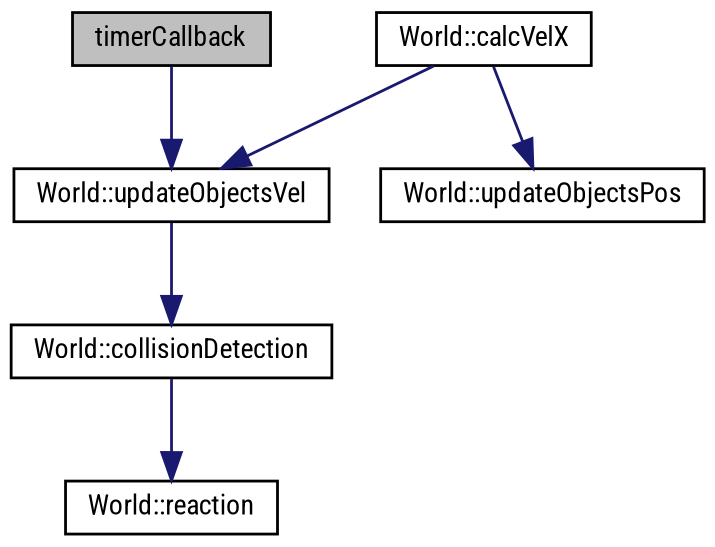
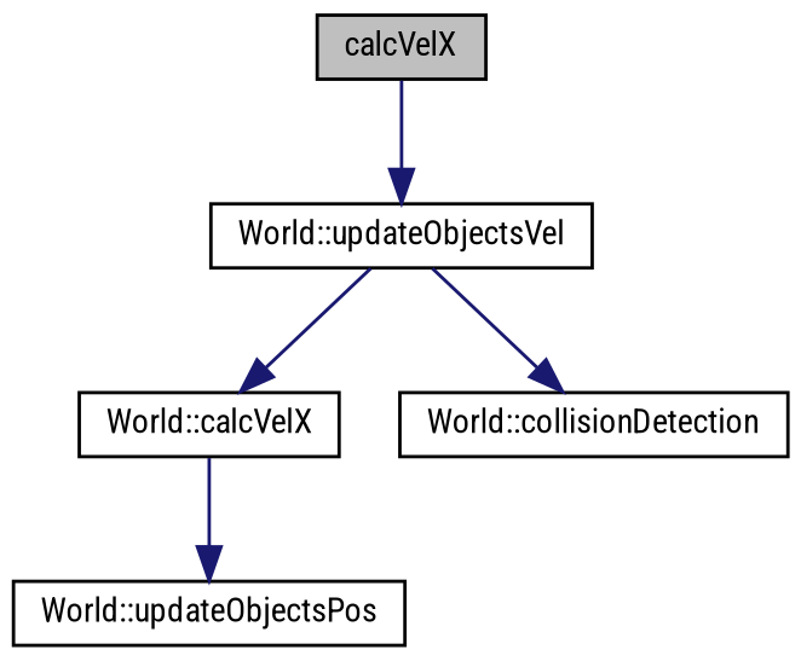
  digraph {
    fontname="Roboto Condensed"
    rankdir=TB
    node [color=black fillcolor=white fontname="Roboto Condensed" fontsize=10 shape=record style=filled]
    edge [color=midnightblue fontname="Roboto Condensed" fontsize=10 labelfontname=FreeSans labelfontsize=10 style=solid]
-   n1 [fillcolor=grey75 fontcolor=black height=0.2 label=timerCallback width=0.4]
+   n1 [fillcolor=grey75 fontcolor=black height=0.2 label=calcVelX width=0.4]
    n2 [height=0.2 label="World::updateObjectsVel" width=0.4]
    n3 [height=0.2 label="World::updateObjectsPos" width=0.4]
    n4 [height=0.2 label="World::calcVelX" width=0.4]
    n5 [height=0.2 label="World::collisionDetection" width=0.4]
-   n6 [height=0.2 label="World::reaction" width=0.4]
    n1 -> n2
-   n4 -> n2
+   n2 -> n4
    n2 -> n5
    n4 -> n3
-   n5 -> n6
  }
